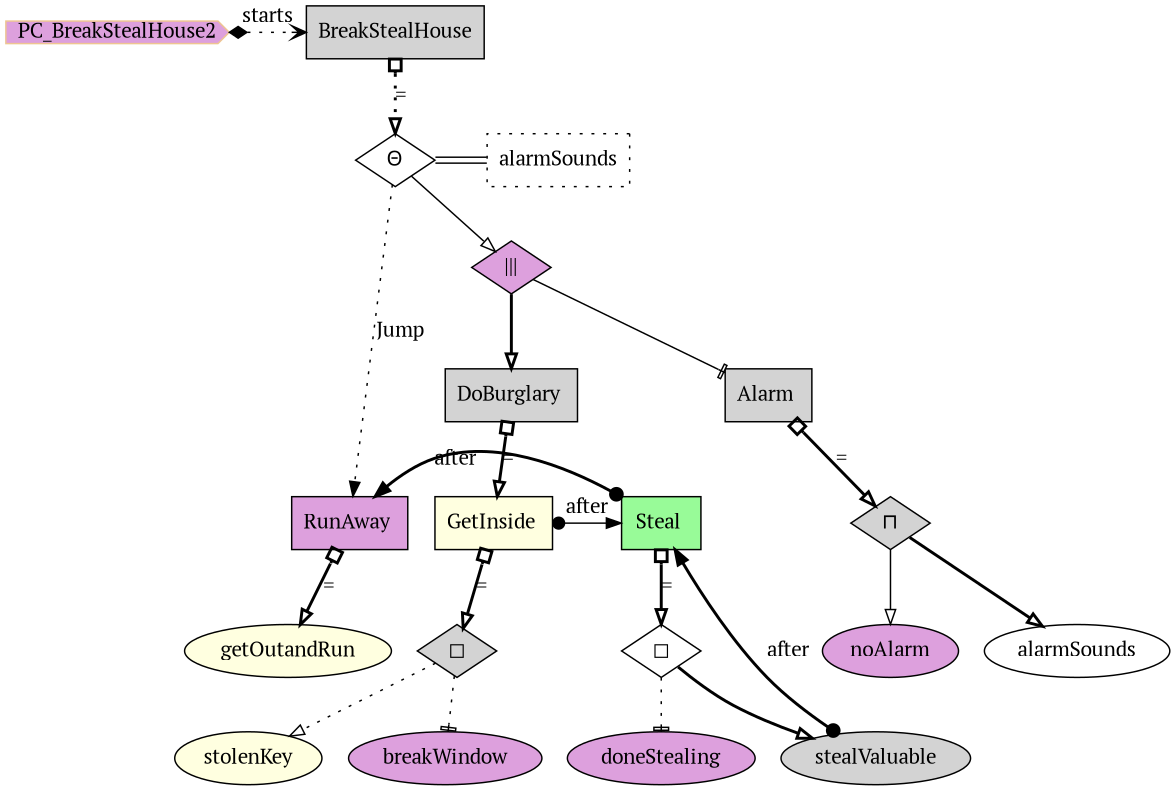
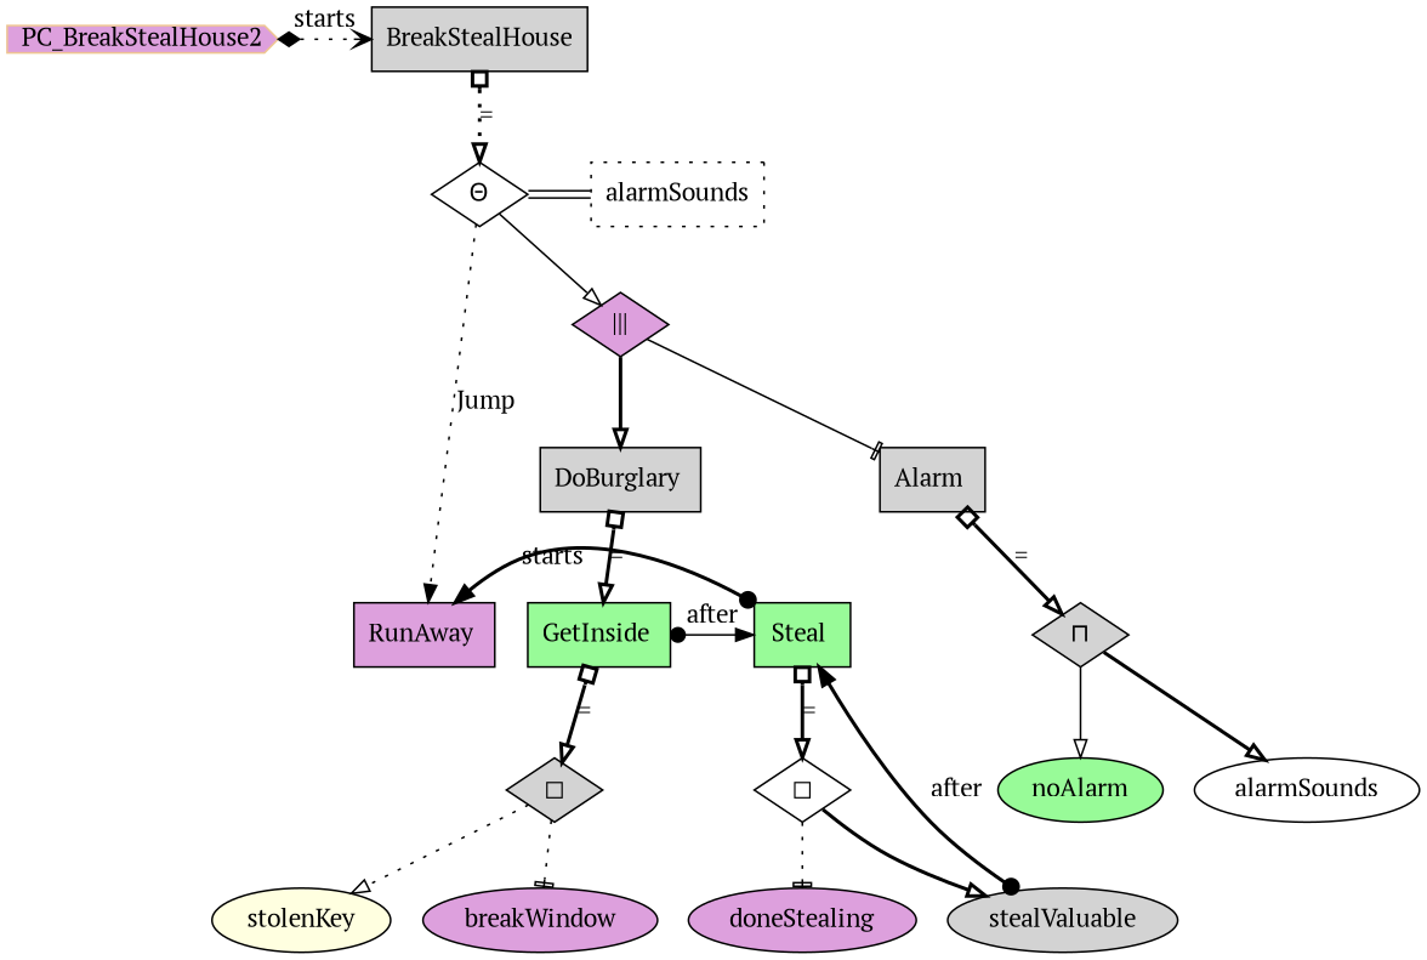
  digraph {
    fontname="PT Serif"
    node [fillcolor=plum fontname="PT Serif" shape=ellipse style=filled]
    edge [fontname="PT Serif" style=solid arrowhead=onormal]
    n1 [fillcolor=white label="Θ" shape=diamond]
    n2 [fillcolor=white label=alarmSounds shape=rect style="filled,dotted"]
    n3 [color=burlywood2 height=.2 label=PC_BreakStealHouse2 shape=cds width=.2]
    n4 [fillcolor=lightgrey label=BreakStealHouse shape=box]
    n5 [label="RunAway " shape=box]
    n6 [fillcolor=palegreen label="Steal " shape=box]
-   n7 [fillcolor=lightyellow label="GetInside " shape=box]
+   n7 [fillcolor=palegreen label="GetInside " shape=box]
    n8 [label="|||" shape=diamond]
-   n9 [fillcolor=lightyellow label=getOutandRun]
    n10 [fillcolor=white label="◻︎" shape=diamond]
    n11 [fillcolor=lightgrey label="◻︎" shape=diamond]
    n12 [label=doneStealing]
    n13 [fillcolor=lightgrey label=stealValuable]
    n14 [fillcolor=lightyellow label=stolenKey]
    n15 [label=breakWindow]
    n16 [fillcolor=lightgrey label="Alarm " shape=box]
    n17 [fillcolor=lightgrey label="⊓" shape=diamond]
-   n18 [label=noAlarm]
+   n18 [fillcolor=palegreen label=noAlarm]
    n19 [fillcolor=white label=alarmSounds]
    n20 [fillcolor=lightgrey label="DoBurglary " shape=box]
    subgraph sub_1 {
      rank=same
      n1
      n2
    }
    subgraph sub_2 {
      rank=min
      n3
      n4
    }
    subgraph sub_3 {
      rank=same
      n5
      n6
      n7
    }
    subgraph sub_4 {
      rank=same
      n5
      n6
    }
    n1 -> n2 [color="black:invis:black" dir=none arrowhead=""]
    n1 -> n5 [arrowhead=normal label=Jump style=dotted]
    n1 -> n8 [arrowhead=normal fillcolor=white]
    n3 -> n4 [arrowhead=open arrowtail=diamond dir=both label=starts style=dotted]
    n4 -> n1 [arrowtail=obox dir=both label="=" penwidth=2 style=dotted]
-   n5 -> n9 [arrowtail=obox dir=both label="=" penwidth=2 style=bold]
-   n6 -> n5 [arrowtail=dot dir=both label=after style=bold arrowhead=""]
+   n6 -> n5 [arrowtail=dot dir=both label=starts style=bold arrowhead=""]
    n6 -> n10 [arrowtail=obox dir=both label="=" penwidth=2]
    n7 -> n6 [arrowtail=dot dir=both label=after arrowhead=""]
    n7 -> n11 [arrowtail=obox dir=both label="=" penwidth=2]
    n8 -> n16 [arrowhead=tee fillcolor=white]
    n8 -> n20 [arrowhead=normal fillcolor=white style=bold]
    n10 -> n12 [arrowhead=tee fillcolor=white style=dotted]
    n10 -> n13 [arrowhead=normal fillcolor=white style=bold]
    n11 -> n14 [arrowhead=normal fillcolor=white style=dotted]
    n11 -> n15 [arrowhead=tee fillcolor=white style=dotted]
    n13 -> n6 [arrowtail=dot dir=both label=after style=bold arrowhead=""]
    n16 -> n17 [arrowtail=obox dir=both label="=" penwidth=2]
    n17 -> n18 [arrowhead=normal fillcolor=white]
    n17 -> n19 [fillcolor=white style=bold]
    n20 -> n7 [arrowtail=obox dir=both label="=" penwidth=2 style=bold]
  }
